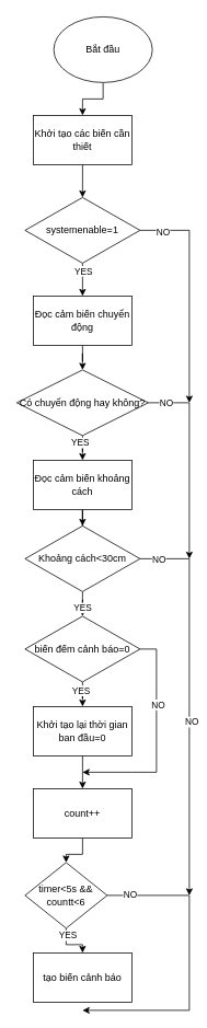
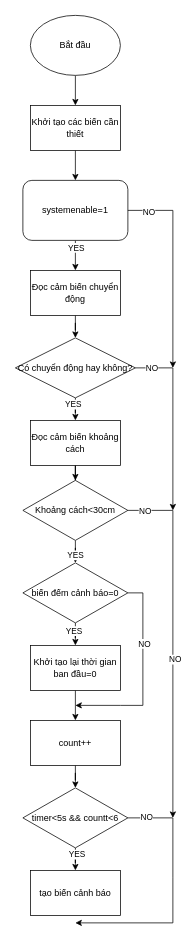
  <mxCell id="0" />
  <mxCell id="1" parent="0" />
  <mxCell id="2" value="" style="edgeStyle=orthogonalEdgeStyle;rounded=0;orthogonalLoop=1;jettySize=auto;html=1;" edge="1" parent="1" source="3" target="5"><mxGeometry relative="1" as="geometry" /></mxCell>
- <mxCell id="3" value="Bắt đầu" style="ellipse;whiteSpace=wrap;html=1;" vertex="1" parent="1"><mxGeometry x="65" y="20" width="120" height="80" as="geometry" /></mxCell>
+ <mxCell id="3" value="Bắt đầu" style="ellipse;whiteSpace=wrap;html=1;" vertex="1" parent="1"><mxGeometry x="40" y="20" width="120" height="80" as="geometry" /></mxCell>
  <mxCell id="4" value="" style="edgeStyle=orthogonalEdgeStyle;rounded=0;orthogonalLoop=1;jettySize=auto;html=1;" edge="1" parent="1" source="5" target="8"><mxGeometry relative="1" as="geometry" /></mxCell>
  <mxCell id="5" value="Khởi tạo các biến cần thiết" style="whiteSpace=wrap;html=1;" vertex="1" parent="1"><mxGeometry x="40" y="140" width="120" height="60" as="geometry" /></mxCell>
  <mxCell id="6" value="" style="edgeStyle=orthogonalEdgeStyle;rounded=0;orthogonalLoop=1;jettySize=auto;html=1;" edge="1" parent="1" source="8" target="10"><mxGeometry relative="1" as="geometry" /></mxCell>
  <mxCell id="7" value="YES" style="edgeLabel;html=1;align=center;verticalAlign=middle;resizable=0;points=[];" vertex="1" connectable="0" parent="6"><mxGeometry x="-0.549" relative="1" as="geometry"><mxPoint as="offset" /></mxGeometry></mxCell>
- <mxCell id="8" value="systemenable=1" style="rhombus;whiteSpace=wrap;html=1;" vertex="1" parent="1"><mxGeometry x="30" y="240" width="140" height="80" as="geometry" /></mxCell>
+ <mxCell id="8" value="systemenable=1" style="whiteSpace=wrap;html=1;rounded=1;" vertex="1" parent="1"><mxGeometry x="30" y="240" width="140" height="80" as="geometry" /></mxCell>
  <mxCell id="9" value="" style="edgeStyle=orthogonalEdgeStyle;rounded=0;orthogonalLoop=1;jettySize=auto;html=1;" edge="1" parent="1" source="10" target="13"><mxGeometry relative="1" as="geometry" /></mxCell>
  <mxCell id="10" value="Đọc cảm biến chuyển động" style="whiteSpace=wrap;html=1;" vertex="1" parent="1"><mxGeometry x="40" y="360" width="120" height="60" as="geometry" /></mxCell>
  <mxCell id="11" value="" style="edgeStyle=orthogonalEdgeStyle;rounded=0;orthogonalLoop=1;jettySize=auto;html=1;" edge="1" parent="1" source="13" target="15"><mxGeometry relative="1" as="geometry" /></mxCell>
  <mxCell id="12" value="YES" style="edgeLabel;html=1;align=center;verticalAlign=middle;resizable=0;points=[];" vertex="1" connectable="0" parent="11"><mxGeometry x="-0.7" y="-4" relative="1" as="geometry"><mxPoint as="offset" /></mxGeometry></mxCell>
  <mxCell id="13" value="Có chuyển động hay không?" style="rhombus;whiteSpace=wrap;html=1;" vertex="1" parent="1"><mxGeometry x="20" y="450" width="160" height="80" as="geometry" /></mxCell>
  <mxCell id="14" value="" style="edgeStyle=orthogonalEdgeStyle;rounded=0;orthogonalLoop=1;jettySize=auto;html=1;" edge="1" parent="1" source="15" target="18"><mxGeometry relative="1" as="geometry" /></mxCell>
  <mxCell id="15" value="Đọc cảm biến khoảng cách" style="whiteSpace=wrap;html=1;" vertex="1" parent="1"><mxGeometry x="40" y="560" width="120" height="60" as="geometry" /></mxCell>
  <mxCell id="16" value="" style="edgeStyle=orthogonalEdgeStyle;rounded=0;orthogonalLoop=1;jettySize=auto;html=1;" edge="1" parent="1" source="18" target="23"><mxGeometry relative="1" as="geometry" /></mxCell>
  <mxCell id="17" value="YES" style="edgeLabel;html=1;align=center;verticalAlign=middle;resizable=0;points=[];" vertex="1" connectable="0" parent="16"><mxGeometry x="0.567" y="-1" relative="1" as="geometry"><mxPoint as="offset" /></mxGeometry></mxCell>
  <mxCell id="18" value="Khoảng cách&amp;lt;30cm" style="rhombus;whiteSpace=wrap;html=1;" vertex="1" parent="1"><mxGeometry x="30" y="640" width="140" height="80" as="geometry" /></mxCell>
  <mxCell id="19" value="" style="edgeStyle=orthogonalEdgeStyle;rounded=0;orthogonalLoop=1;jettySize=auto;html=1;" edge="1" parent="1" source="23" target="25"><mxGeometry relative="1" as="geometry" /></mxCell>
  <mxCell id="20" value="YES" style="edgeLabel;html=1;align=center;verticalAlign=middle;resizable=0;points=[];" vertex="1" connectable="0" parent="19"><mxGeometry x="0.201" y="-3" relative="1" as="geometry"><mxPoint as="offset" /></mxGeometry></mxCell>
  <mxCell id="21" style="edgeStyle=orthogonalEdgeStyle;rounded=0;orthogonalLoop=1;jettySize=auto;html=1;" edge="1" parent="1" source="23"><mxGeometry relative="1" as="geometry"><mxPoint x="100" y="940" as="targetPoint" /><Array as="points"><mxPoint x="190" y="790" /><mxPoint x="190" y="940" /><mxPoint x="160" y="940" /></Array></mxGeometry></mxCell>
  <mxCell id="22" value="NO" style="edgeLabel;html=1;align=center;verticalAlign=middle;resizable=0;points=[];" vertex="1" connectable="0" parent="21"><mxGeometry x="-0.331" y="1" relative="1" as="geometry"><mxPoint as="offset" /></mxGeometry></mxCell>
  <mxCell id="23" value="biến đếm cảnh báo=0" style="rhombus;whiteSpace=wrap;html=1;" vertex="1" parent="1"><mxGeometry x="30" y="750" width="140" height="80" as="geometry" /></mxCell>
  <mxCell id="24" value="" style="edgeStyle=orthogonalEdgeStyle;rounded=0;orthogonalLoop=1;jettySize=auto;html=1;" edge="1" parent="1" source="25" target="27"><mxGeometry relative="1" as="geometry" /></mxCell>
  <mxCell id="25" value="Khởi tạo lại thời gian ban đầu=0" style="rounded=0;whiteSpace=wrap;html=1;" vertex="1" parent="1"><mxGeometry x="40" y="860" width="120" height="60" as="geometry" /></mxCell>
  <mxCell id="26" value="" style="edgeStyle=orthogonalEdgeStyle;rounded=0;orthogonalLoop=1;jettySize=auto;html=1;" edge="1" parent="1" source="27" target="30"><mxGeometry relative="1" as="geometry" /></mxCell>
  <mxCell id="27" value="count++" style="whiteSpace=wrap;html=1;" vertex="1" parent="1"><mxGeometry x="40" y="960" width="120" height="60" as="geometry" /></mxCell>
  <mxCell id="28" value="" style="edgeStyle=orthogonalEdgeStyle;rounded=0;orthogonalLoop=1;jettySize=auto;html=1;" edge="1" parent="1" source="30" target="31"><mxGeometry relative="1" as="geometry" /></mxCell>
  <mxCell id="29" value="YES" style="edgeLabel;html=1;align=center;verticalAlign=middle;resizable=0;points=[];" vertex="1" connectable="0" parent="28"><mxGeometry x="-0.7" y="1" relative="1" as="geometry"><mxPoint as="offset" /></mxGeometry></mxCell>
- <mxCell id="30" value="timer&amp;lt;5s &amp;amp;&amp;amp; countt&amp;lt;6" style="rhombus;whiteSpace=wrap;html=1;rounded=0;" vertex="1" parent="1"><mxGeometry x="30" y="1050" width="100" height="80" as="geometry" /></mxCell>
+ <mxCell id="30" value="timer&amp;lt;5s &amp;amp;&amp;amp; countt&amp;lt;6" style="rhombus;whiteSpace=wrap;html=1;rounded=0;" vertex="1" parent="1"><mxGeometry x="30" y="1050" width="140" height="80" as="geometry" /></mxCell>
  <mxCell id="31" value="tạo biến cảnh báo" style="rounded=0;whiteSpace=wrap;html=1;" vertex="1" parent="1"><mxGeometry x="40" y="1160" width="120" height="60" as="geometry" /></mxCell>
  <mxCell id="32" value="" style="endArrow=classic;html=1;rounded=0;exitX=1;exitY=0.5;exitDx=0;exitDy=0;" edge="1" parent="1" source="30"><mxGeometry width="50" height="50" relative="1" as="geometry"><mxPoint x="200" y="1090" as="sourcePoint" /><mxPoint x="100" y="1230" as="targetPoint" /><Array as="points"><mxPoint x="230" y="1090" /><mxPoint x="230" y="1170" /><mxPoint x="230" y="1230" /></Array></mxGeometry></mxCell>
  <mxCell id="33" value="NO" style="edgeLabel;html=1;align=center;verticalAlign=middle;resizable=0;points=[];" vertex="1" connectable="0" parent="32"><mxGeometry x="-0.853" y="2" relative="1" as="geometry"><mxPoint as="offset" /></mxGeometry></mxCell>
  <mxCell id="34" value="" style="endArrow=classic;html=1;rounded=0;exitX=1;exitY=0.5;exitDx=0;exitDy=0;" edge="1" parent="1" source="18"><mxGeometry width="50" height="50" relative="1" as="geometry"><mxPoint x="70" y="960" as="sourcePoint" /><mxPoint x="230" y="1090" as="targetPoint" /><Array as="points"><mxPoint x="230" y="680" /></Array></mxGeometry></mxCell>
  <mxCell id="35" value="NO" style="edgeLabel;html=1;align=center;verticalAlign=middle;resizable=0;points=[];" vertex="1" connectable="0" parent="34"><mxGeometry x="0.096" y="2" relative="1" as="geometry"><mxPoint as="offset" /></mxGeometry></mxCell>
  <mxCell id="36" value="NO" style="edgeLabel;html=1;align=center;verticalAlign=middle;resizable=0;points=[];" vertex="1" connectable="0" parent="34"><mxGeometry x="-0.905" relative="1" as="geometry"><mxPoint as="offset" /></mxGeometry></mxCell>
  <mxCell id="37" value="" style="endArrow=classic;html=1;rounded=0;exitX=1;exitY=0.5;exitDx=0;exitDy=0;" edge="1" parent="1" source="13"><mxGeometry width="50" height="50" relative="1" as="geometry"><mxPoint x="70" y="550" as="sourcePoint" /><mxPoint x="230" y="680" as="targetPoint" /><Array as="points"><mxPoint x="230" y="490" /></Array></mxGeometry></mxCell>
  <mxCell id="38" value="NO" style="edgeLabel;html=1;align=center;verticalAlign=middle;resizable=0;points=[];" vertex="1" connectable="0" parent="37"><mxGeometry x="-0.823" relative="1" as="geometry"><mxPoint as="offset" /></mxGeometry></mxCell>
  <mxCell id="39" value="" style="endArrow=classic;html=1;rounded=0;exitX=1;exitY=0.5;exitDx=0;exitDy=0;" edge="1" parent="1" source="8"><mxGeometry width="50" height="50" relative="1" as="geometry"><mxPoint x="70" y="420" as="sourcePoint" /><mxPoint x="230" y="490" as="targetPoint" /><Array as="points"><mxPoint x="230" y="280" /></Array></mxGeometry></mxCell>
  <mxCell id="40" value="NO" style="edgeLabel;html=1;align=center;verticalAlign=middle;resizable=0;points=[];" vertex="1" connectable="0" parent="39"><mxGeometry x="-0.798" y="-1" relative="1" as="geometry"><mxPoint as="offset" /></mxGeometry></mxCell>
